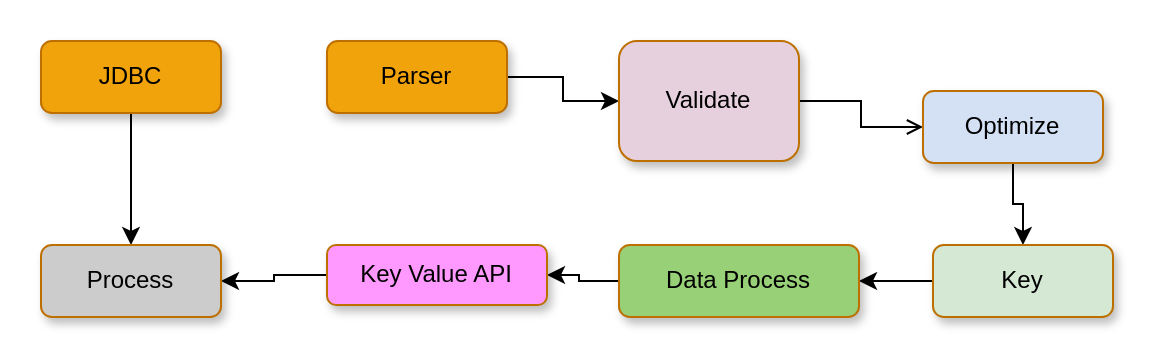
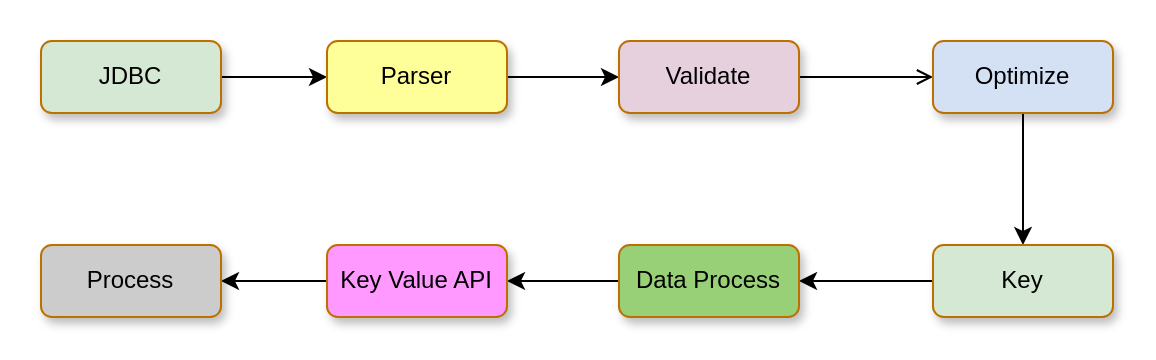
  <mxCell id="0" />
  <mxCell id="1" parent="0" />
- <mxCell id="2" value="" style="edgeStyle=orthogonalEdgeStyle;rounded=0;orthogonalLoop=1;jettySize=auto;html=1;" edge="1" parent="1" source="3" target="16"><mxGeometry relative="1" as="geometry" /></mxCell>
- <mxCell id="3" value="JDBC" style="rounded=1;whiteSpace=wrap;html=1;shadow=1;glass=0;hachureGap=4;pointerEvents=0;strokeWidth=1;fillColor=#f0a30a;strokeColor=#BD7000;fontColor=#000000;sketch=0;" vertex="1" parent="1"><mxGeometry x="20" y="20" width="90" height="36" as="geometry" /></mxCell>
+ <mxCell id="2" value="" style="edgeStyle=orthogonalEdgeStyle;rounded=0;orthogonalLoop=1;jettySize=auto;html=1;" edge="1" parent="1" source="3" target="5"><mxGeometry relative="1" as="geometry" /></mxCell>
+ <mxCell id="3" value="JDBC" style="rounded=1;whiteSpace=wrap;html=1;shadow=1;glass=0;hachureGap=4;pointerEvents=0;strokeWidth=1;fillColor=#d5e8d4;strokeColor=#BD7000;fontColor=#000000;sketch=0;" vertex="1" parent="1"><mxGeometry x="20" y="20" width="90" height="36" as="geometry" /></mxCell>
  <mxCell id="4" value="" style="edgeStyle=orthogonalEdgeStyle;rounded=0;orthogonalLoop=1;jettySize=auto;html=1;" edge="1" parent="1" source="5" target="7"><mxGeometry relative="1" as="geometry" /></mxCell>
- <mxCell id="5" value="Parser" style="rounded=1;whiteSpace=wrap;html=1;shadow=1;glass=0;hachureGap=4;pointerEvents=0;strokeWidth=1;fillColor=#f0a30a;strokeColor=#BD7000;fontColor=#000000;sketch=0;" vertex="1" parent="1"><mxGeometry x="163" y="20" width="90" height="36" as="geometry" /></mxCell>
+ <mxCell id="5" value="Parser" style="rounded=1;whiteSpace=wrap;html=1;shadow=1;glass=0;hachureGap=4;pointerEvents=0;strokeWidth=1;fillColor=#FFFF99;strokeColor=#BD7000;fontColor=#000000;sketch=0;" vertex="1" parent="1"><mxGeometry x="163" y="20" width="90" height="36" as="geometry" /></mxCell>
  <mxCell id="6" value="" style="edgeStyle=orthogonalEdgeStyle;rounded=0;orthogonalLoop=1;jettySize=auto;html=1;endArrow=open;" edge="1" parent="1" source="7" target="9"><mxGeometry relative="1" as="geometry" /></mxCell>
- <mxCell id="7" value="Validate" style="rounded=1;whiteSpace=wrap;html=1;shadow=1;glass=0;hachureGap=4;pointerEvents=0;strokeWidth=1;fillColor=#E6D0DE;strokeColor=#BD7000;fontColor=#000000;sketch=0;" vertex="1" parent="1"><mxGeometry x="309" y="20" width="90" height="60" as="geometry" /></mxCell>
+ <mxCell id="7" value="Validate" style="rounded=1;whiteSpace=wrap;html=1;shadow=1;glass=0;hachureGap=4;pointerEvents=0;strokeWidth=1;fillColor=#E6D0DE;strokeColor=#BD7000;fontColor=#000000;sketch=0;" vertex="1" parent="1"><mxGeometry x="309" y="20" width="90" height="36" as="geometry" /></mxCell>
  <mxCell id="8" value="" style="edgeStyle=orthogonalEdgeStyle;rounded=0;orthogonalLoop=1;jettySize=auto;html=1;" edge="1" parent="1" source="9" target="11"><mxGeometry relative="1" as="geometry" /></mxCell>
- <mxCell id="9" value="Optimize" style="rounded=1;whiteSpace=wrap;html=1;shadow=1;glass=0;hachureGap=4;pointerEvents=0;strokeWidth=1;fillColor=#D4E1F5;strokeColor=#BD7000;fontColor=#000000;sketch=0;" vertex="1" parent="1"><mxGeometry x="461" y="45" width="90" height="36" as="geometry" /></mxCell>
+ <mxCell id="9" value="Optimize" style="rounded=1;whiteSpace=wrap;html=1;shadow=1;glass=0;hachureGap=4;pointerEvents=0;strokeWidth=1;fillColor=#D4E1F5;strokeColor=#BD7000;fontColor=#000000;sketch=0;" vertex="1" parent="1"><mxGeometry x="466" y="20" width="90" height="36" as="geometry" /></mxCell>
  <mxCell id="10" value="" style="edgeStyle=orthogonalEdgeStyle;rounded=0;orthogonalLoop=1;jettySize=auto;html=1;" edge="1" parent="1" source="11" target="13"><mxGeometry relative="1" as="geometry" /></mxCell>
  <mxCell id="11" value="Key" style="rounded=1;whiteSpace=wrap;html=1;shadow=1;glass=0;hachureGap=4;pointerEvents=0;strokeWidth=1;fillColor=#D5E8D4;strokeColor=#BD7000;fontColor=#000000;sketch=0;" vertex="1" parent="1"><mxGeometry x="466" y="122" width="90" height="36" as="geometry" /></mxCell>
  <mxCell id="12" value="" style="edgeStyle=orthogonalEdgeStyle;rounded=0;orthogonalLoop=1;jettySize=auto;html=1;" edge="1" parent="1" source="13" target="15"><mxGeometry relative="1" as="geometry" /></mxCell>
- <mxCell id="13" value="Data Process" style="rounded=1;whiteSpace=wrap;html=1;shadow=1;glass=0;hachureGap=4;pointerEvents=0;strokeWidth=1;fillColor=#97D077;strokeColor=#BD7000;fontColor=#000000;sketch=0;" vertex="1" parent="1"><mxGeometry x="309" y="122" width="120" height="36" as="geometry" /></mxCell>
+ <mxCell id="13" value="Data Process" style="rounded=1;whiteSpace=wrap;html=1;shadow=1;glass=0;hachureGap=4;pointerEvents=0;strokeWidth=1;fillColor=#97D077;strokeColor=#BD7000;fontColor=#000000;sketch=0;" vertex="1" parent="1"><mxGeometry x="309" y="122" width="90" height="36" as="geometry" /></mxCell>
  <mxCell id="14" value="" style="edgeStyle=orthogonalEdgeStyle;rounded=0;orthogonalLoop=1;jettySize=auto;html=1;" edge="1" parent="1" source="15" target="16"><mxGeometry relative="1" as="geometry" /></mxCell>
- <mxCell id="15" value="Key Value API" style="rounded=1;whiteSpace=wrap;html=1;shadow=1;glass=0;hachureGap=4;pointerEvents=0;strokeWidth=1;fillColor=#FF99FF;strokeColor=#BD7000;fontColor=#000000;sketch=0;" vertex="1" parent="1"><mxGeometry x="163" y="122" width="110" height="30" as="geometry" /></mxCell>
+ <mxCell id="15" value="Key Value API" style="rounded=1;whiteSpace=wrap;html=1;shadow=1;glass=0;hachureGap=4;pointerEvents=0;strokeWidth=1;fillColor=#FF99FF;strokeColor=#BD7000;fontColor=#000000;sketch=0;" vertex="1" parent="1"><mxGeometry x="163" y="122" width="90" height="36" as="geometry" /></mxCell>
  <mxCell id="16" value="Process" style="rounded=1;whiteSpace=wrap;html=1;shadow=1;glass=0;hachureGap=4;pointerEvents=0;strokeWidth=1;fillColor=#CCCCCC;strokeColor=#BD7000;fontColor=#000000;sketch=0;" vertex="1" parent="1"><mxGeometry x="20" y="122" width="90" height="36" as="geometry" /></mxCell>
